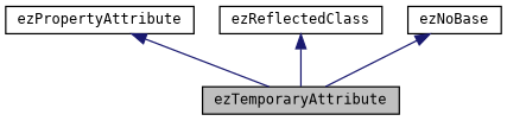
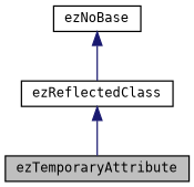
  digraph {
    fontname="DejaVu Sans Mono"
    node [color=black fillcolor=white fontname="DejaVu Sans Mono" fontsize=10 shape=record style=filled]
    edge [color=midnightblue dir=back fontname="DejaVu Sans Mono" fontsize=10 labelfontname=Helvetica labelfontsize=10 style=solid]
    n1 [fillcolor=grey75 fontcolor=black height=0.2 label=ezTemporaryAttribute width=0.4]
-   n2 [height=0.2 label=ezPropertyAttribute width=0.4]
    n3 [height=0.2 label=ezReflectedClass width=0.4]
    n4 [height=0.2 label=ezNoBase width=0.4]
-   n2 -> n1
    n3 -> n1
-   n4 -> n1
+   n4 -> n3
  }
